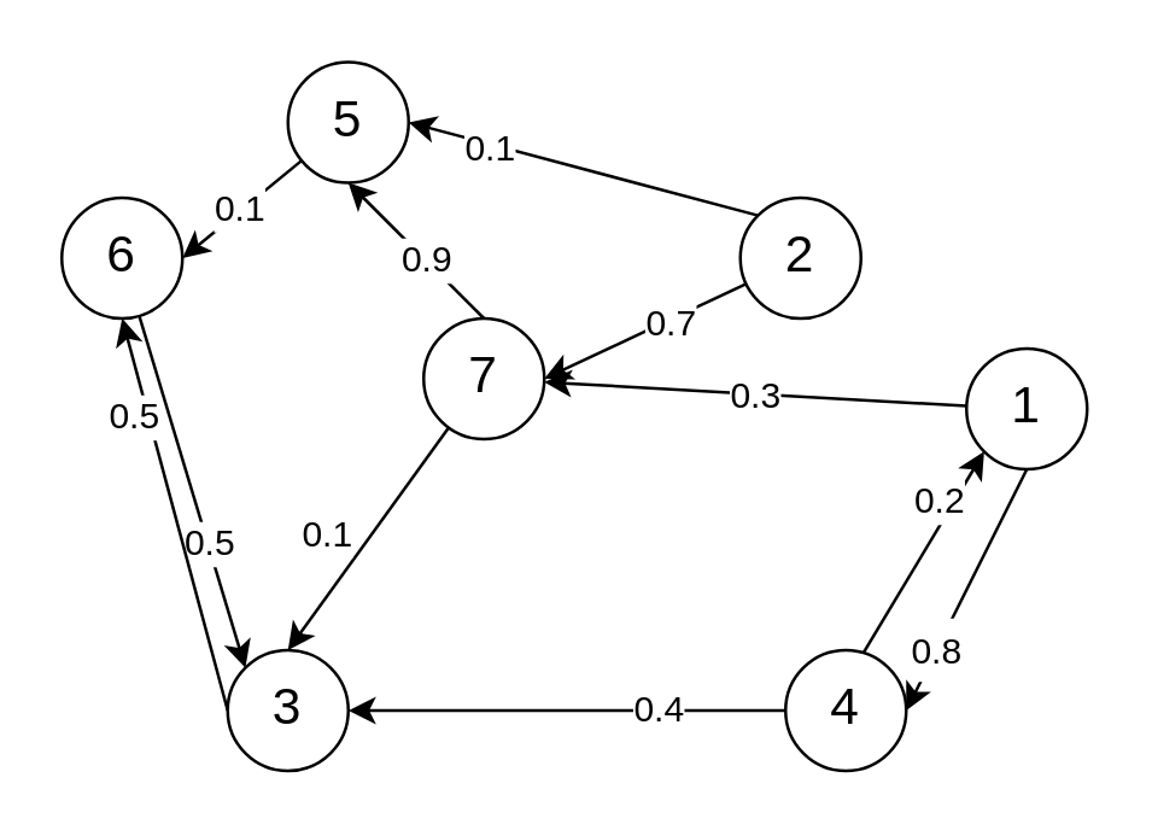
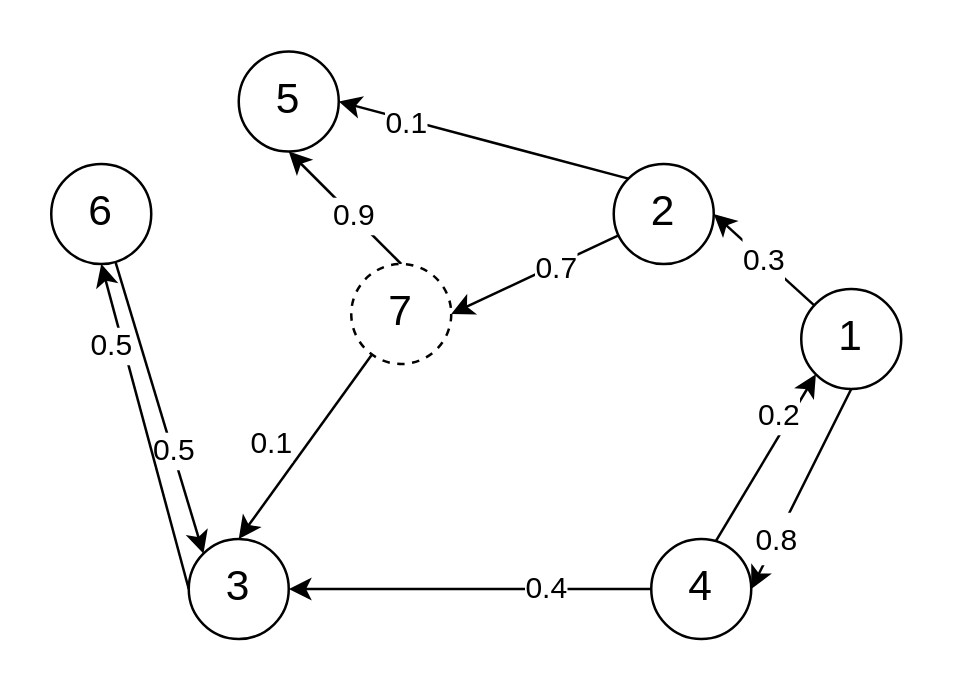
  <mxCell id="0" />
  <mxCell id="1" parent="0" />
  <mxCell id="2" style="edgeStyle=none;rounded=0;orthogonalLoop=1;jettySize=auto;html=1;entryX=0.5;entryY=0;entryDx=0;entryDy=0;fontSize=12;" edge="1" parent="1" source="6" target="21"><mxGeometry relative="1" as="geometry" /></mxCell>
  <mxCell id="3" value="0.1" style="edgeLabel;html=1;align=center;verticalAlign=middle;resizable=0;points=[];fontSize=12;" vertex="1" connectable="0" parent="2"><mxGeometry x="0.422" y="1" relative="1" as="geometry"><mxPoint x="-4" y="-18" as="offset" /></mxGeometry></mxCell>
  <mxCell id="4" style="edgeStyle=none;rounded=0;orthogonalLoop=1;jettySize=auto;html=1;entryX=0.5;entryY=1;entryDx=0;entryDy=0;fontSize=12;exitX=0.5;exitY=0;exitDx=0;exitDy=0;" edge="1" parent="1" source="6" target="11"><mxGeometry relative="1" as="geometry" /></mxCell>
  <mxCell id="5" value="0.9" style="edgeLabel;html=1;align=center;verticalAlign=middle;resizable=0;points=[];fontSize=12;" vertex="1" connectable="0" parent="4"><mxGeometry x="-0.152" relative="1" as="geometry"><mxPoint as="offset" /></mxGeometry></mxCell>
- <mxCell id="6" value="&lt;font style=&quot;font-size: 17px&quot;&gt;7&lt;/font&gt;" style="ellipse;whiteSpace=wrap;html=1;aspect=fixed;" vertex="1" parent="1"><mxGeometry x="140" y="105" width="40" height="40" as="geometry" /></mxCell>
- <mxCell id="7" value="&lt;font style=&quot;font-size: 12px&quot;&gt;0.3&lt;/font&gt;" style="rounded=0;orthogonalLoop=1;jettySize=auto;html=1;fontSize=17;" edge="1" parent="1" source="9" target="6"><mxGeometry relative="1" as="geometry" /></mxCell>
+ <mxCell id="6" value="&lt;font style=&quot;font-size: 17px&quot;&gt;7&lt;/font&gt;" style="ellipse;whiteSpace=wrap;html=1;aspect=fixed;dashed=1;" vertex="1" parent="1"><mxGeometry x="140" y="105" width="40" height="40" as="geometry" /></mxCell>
+ <mxCell id="7" value="&lt;font style=&quot;font-size: 12px&quot;&gt;0.3&lt;/font&gt;" style="rounded=0;orthogonalLoop=1;jettySize=auto;html=1;entryX=1;entryY=0.5;entryDx=0;entryDy=0;fontSize=17;" edge="1" parent="1" source="9" target="25"><mxGeometry relative="1" as="geometry" /></mxCell>
  <mxCell id="8" value="&lt;font style=&quot;font-size: 12px&quot;&gt;0.8&lt;/font&gt;" style="rounded=0;orthogonalLoop=1;jettySize=auto;html=1;entryX=1;entryY=0.5;entryDx=0;entryDy=0;fontSize=17;exitX=0.5;exitY=1;exitDx=0;exitDy=0;" edge="1" parent="1" source="9" target="18"><mxGeometry x="0.5" relative="1" as="geometry"><mxPoint as="offset" /></mxGeometry></mxCell>
  <mxCell id="9" value="&lt;font style=&quot;font-size: 17px&quot;&gt;1&lt;/font&gt;" style="ellipse;whiteSpace=wrap;html=1;aspect=fixed;" vertex="1" parent="1"><mxGeometry x="320" y="115" width="40" height="40" as="geometry" /></mxCell>
- <mxCell id="10" value="0.1" style="edgeStyle=none;rounded=0;orthogonalLoop=1;jettySize=auto;html=1;entryX=1;entryY=0.5;entryDx=0;entryDy=0;fontSize=12;" edge="1" parent="1" source="11" target="13"><mxGeometry relative="1" as="geometry" /></mxCell>
  <mxCell id="11" value="&lt;font style=&quot;font-size: 17px&quot;&gt;5&lt;/font&gt;" style="ellipse;whiteSpace=wrap;html=1;aspect=fixed;" vertex="1" parent="1"><mxGeometry x="95" y="20" width="40" height="40" as="geometry" /></mxCell>
  <mxCell id="12" value="0.5" style="edgeStyle=none;rounded=0;orthogonalLoop=1;jettySize=auto;html=1;entryX=0;entryY=0;entryDx=0;entryDy=0;fontSize=12;" edge="1" parent="1" source="13" target="21"><mxGeometry x="0.3" y="1" relative="1" as="geometry"><mxPoint as="offset" /></mxGeometry></mxCell>
  <mxCell id="13" value="&lt;font style=&quot;font-size: 17px&quot;&gt;6&lt;/font&gt;" style="ellipse;whiteSpace=wrap;html=1;aspect=fixed;" vertex="1" parent="1"><mxGeometry x="20" y="65" width="40" height="40" as="geometry" /></mxCell>
  <mxCell id="14" style="edgeStyle=none;rounded=0;orthogonalLoop=1;jettySize=auto;html=1;entryX=0;entryY=1;entryDx=0;entryDy=0;fontSize=12;exitX=0;exitY=1;exitDx=0;exitDy=0;" edge="1" parent="1" source="18" target="9"><mxGeometry relative="1" as="geometry" /></mxCell>
  <mxCell id="15" value="0.2" style="edgeLabel;html=1;align=center;verticalAlign=middle;resizable=0;points=[];fontSize=12;" vertex="1" connectable="0" parent="14"><mxGeometry x="0.14" y="2" relative="1" as="geometry"><mxPoint x="12" y="-26" as="offset" /></mxGeometry></mxCell>
  <mxCell id="16" style="edgeStyle=none;rounded=0;orthogonalLoop=1;jettySize=auto;html=1;entryX=1;entryY=0.5;entryDx=0;entryDy=0;fontSize=12;" edge="1" parent="1" source="18" target="21"><mxGeometry relative="1" as="geometry" /></mxCell>
  <mxCell id="17" value="0.4" style="edgeLabel;html=1;align=center;verticalAlign=middle;resizable=0;points=[];fontSize=12;" vertex="1" connectable="0" parent="16"><mxGeometry x="-0.407" y="-1" relative="1" as="geometry"><mxPoint as="offset" /></mxGeometry></mxCell>
  <mxCell id="18" value="&lt;font style=&quot;font-size: 17px&quot;&gt;4&lt;/font&gt;" style="ellipse;whiteSpace=wrap;html=1;aspect=fixed;" vertex="1" parent="1"><mxGeometry x="260" y="215" width="40" height="40" as="geometry" /></mxCell>
  <mxCell id="19" style="edgeStyle=none;rounded=0;orthogonalLoop=1;jettySize=auto;html=1;entryX=0.5;entryY=1;entryDx=0;entryDy=0;fontSize=12;exitX=0;exitY=0.5;exitDx=0;exitDy=0;" edge="1" parent="1" source="21" target="13"><mxGeometry relative="1" as="geometry" /></mxCell>
  <mxCell id="20" value="0.5" style="edgeLabel;html=1;align=center;verticalAlign=middle;resizable=0;points=[];fontSize=12;" vertex="1" connectable="0" parent="19"><mxGeometry x="0.659" y="2" relative="1" as="geometry"><mxPoint y="10" as="offset" /></mxGeometry></mxCell>
  <mxCell id="21" value="&lt;font style=&quot;font-size: 17px&quot;&gt;3&lt;/font&gt;" style="ellipse;whiteSpace=wrap;html=1;aspect=fixed;" vertex="1" parent="1"><mxGeometry x="75" y="215" width="40" height="40" as="geometry" /></mxCell>
  <mxCell id="22" style="edgeStyle=none;rounded=0;orthogonalLoop=1;jettySize=auto;html=1;entryX=1;entryY=0.5;entryDx=0;entryDy=0;fontSize=12;exitX=0;exitY=0;exitDx=0;exitDy=0;" edge="1" parent="1" source="25" target="11"><mxGeometry relative="1" as="geometry" /></mxCell>
  <mxCell id="23" value="0.1" style="edgeLabel;html=1;align=center;verticalAlign=middle;resizable=0;points=[];fontSize=12;rotation=0;" vertex="1" connectable="0" parent="22"><mxGeometry x="0.534" y="1" relative="1" as="geometry"><mxPoint as="offset" /></mxGeometry></mxCell>
  <mxCell id="24" value="0.7" style="edgeStyle=none;rounded=0;orthogonalLoop=1;jettySize=auto;html=1;entryX=1;entryY=0.5;entryDx=0;entryDy=0;fontSize=12;" edge="1" parent="1" source="25" target="6"><mxGeometry x="-0.24" y="2" relative="1" as="geometry"><mxPoint as="offset" /></mxGeometry></mxCell>
  <mxCell id="25" value="&lt;font style=&quot;font-size: 17px&quot;&gt;2&lt;/font&gt;" style="ellipse;whiteSpace=wrap;html=1;aspect=fixed;" vertex="1" parent="1"><mxGeometry x="245" y="65" width="40" height="40" as="geometry" /></mxCell>
